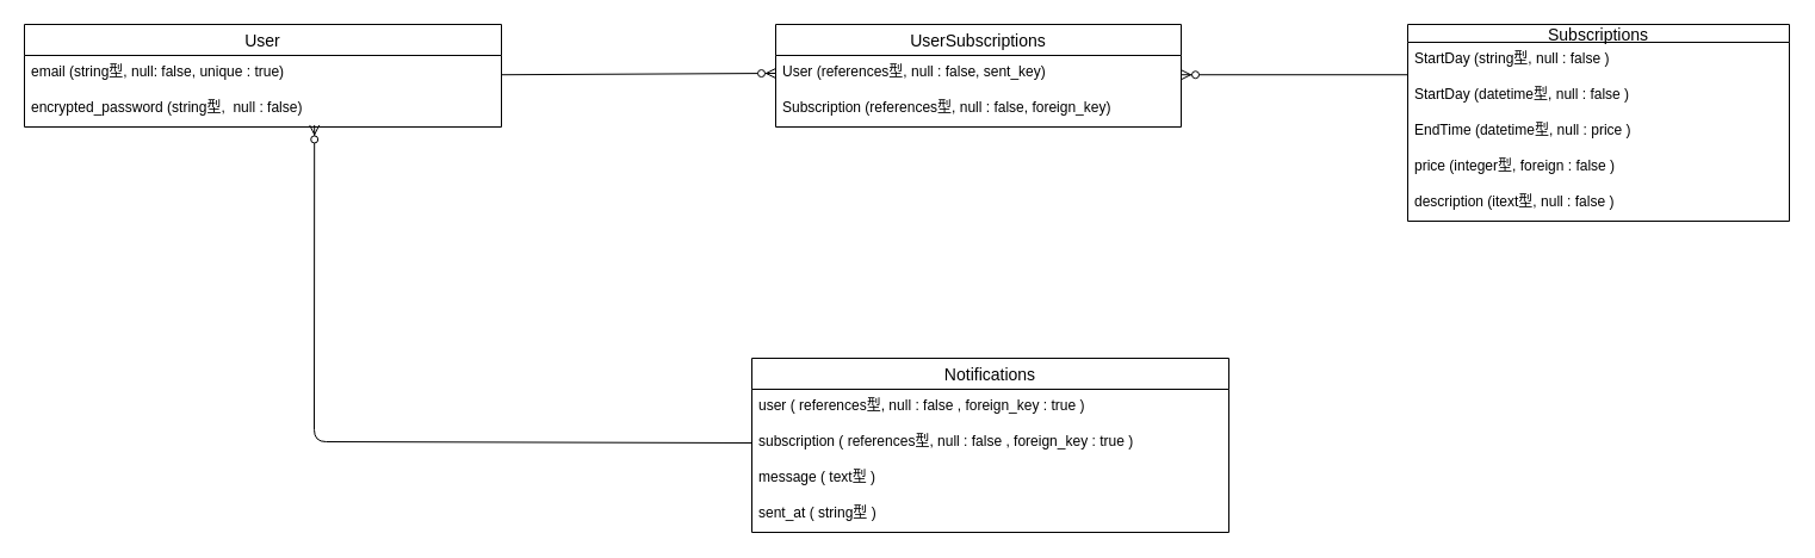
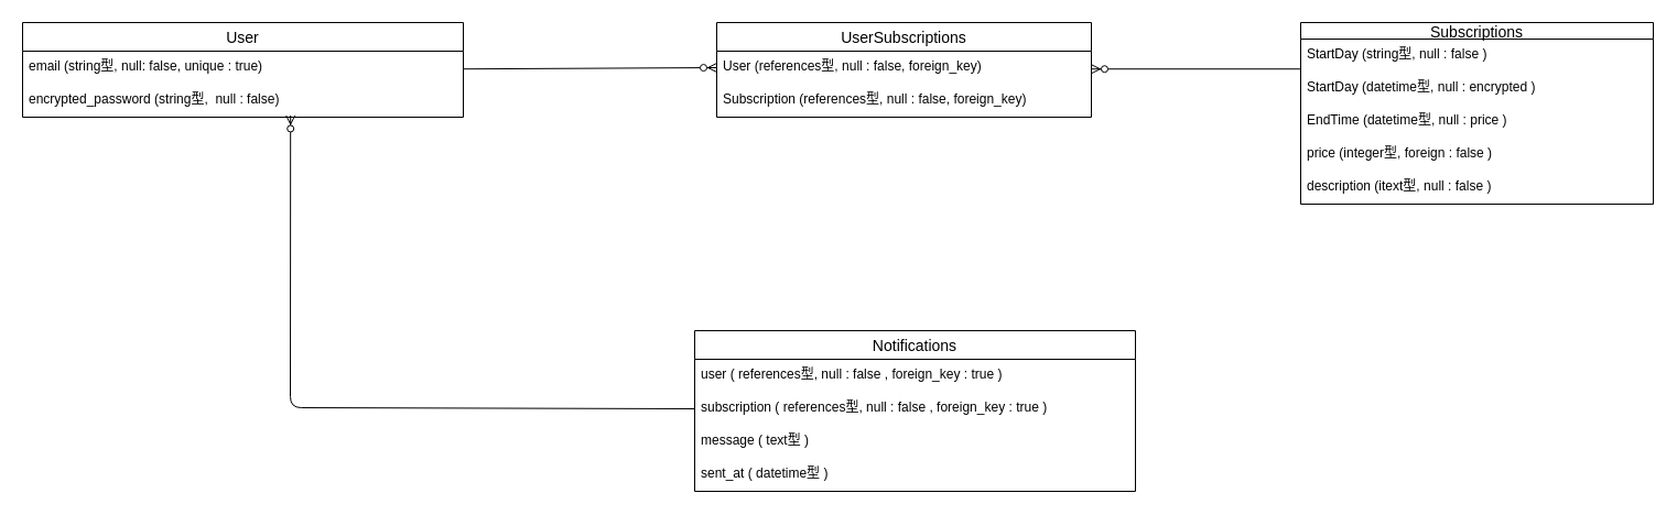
  <mxCell id="0" />
  <mxCell id="1" parent="0" />
  <mxCell id="2" value="User" style="swimlane;fontStyle=0;childLayout=stackLayout;horizontal=1;startSize=26;horizontalStack=0;resizeParent=1;resizeParentMax=0;resizeLast=0;collapsible=1;marginBottom=0;align=center;fontSize=14;" parent="1" vertex="1"><mxGeometry x="20" width="400" height="86" as="geometry" y="20" /></mxCell>
  <mxCell id="3" value="email (string型, null: false, unique : true)" style="text;strokeColor=none;fillColor=none;spacingLeft=4;spacingRight=4;overflow=hidden;rotatable=0;points=[[0,0.5],[1,0.5]];portConstraint=eastwest;fontSize=12;" parent="2" vertex="1"><mxGeometry y="26" width="400" height="30" as="geometry" /></mxCell>
  <mxCell id="4" value="encrypted_password (string型,  null : false)&#10;" style="text;strokeColor=none;fillColor=none;spacingLeft=4;spacingRight=4;overflow=hidden;rotatable=0;points=[[0,0.5],[1,0.5]];portConstraint=eastwest;fontSize=12;" parent="2" vertex="1"><mxGeometry y="56" width="400" height="30" as="geometry" /></mxCell>
  <mxCell id="5" value="UserSubscriptions" style="swimlane;fontStyle=0;childLayout=stackLayout;horizontal=1;startSize=26;horizontalStack=0;resizeParent=1;resizeParentMax=0;resizeLast=0;collapsible=1;marginBottom=0;align=center;fontSize=14;" parent="1" vertex="1"><mxGeometry x="650" width="340" height="86" as="geometry" y="20" /></mxCell>
- <mxCell id="6" value="User (references型, null : false, sent_key)" style="text;strokeColor=none;fillColor=none;spacingLeft=4;spacingRight=4;overflow=hidden;rotatable=0;points=[[0,0.5],[1,0.5]];portConstraint=eastwest;fontSize=12;" parent="5" vertex="1"><mxGeometry y="26" width="340" height="30" as="geometry" /></mxCell>
+ <mxCell id="6" value="User (references型, null : false, foreign_key)" style="text;strokeColor=none;fillColor=none;spacingLeft=4;spacingRight=4;overflow=hidden;rotatable=0;points=[[0,0.5],[1,0.5]];portConstraint=eastwest;fontSize=12;" parent="5" vertex="1"><mxGeometry y="26" width="340" height="30" as="geometry" /></mxCell>
  <mxCell id="7" value="Subscription (references型, null : false, foreign_key)" style="text;strokeColor=none;fillColor=none;spacingLeft=4;spacingRight=4;overflow=hidden;rotatable=0;points=[[0,0.5],[1,0.5]];portConstraint=eastwest;fontSize=12;" parent="5" vertex="1"><mxGeometry y="56" width="340" height="30" as="geometry" /></mxCell>
  <mxCell id="8" value="Subscriptions" style="swimlane;fontStyle=0;childLayout=stackLayout;horizontal=1;startSize=15;horizontalStack=0;resizeParent=1;resizeParentMax=0;resizeLast=0;collapsible=1;marginBottom=0;align=center;fontSize=14;" parent="1" vertex="1"><mxGeometry x="1180" width="320" height="165" as="geometry" y="20" /></mxCell>
  <mxCell id="9" value="StartDay (string型, null : false )" style="text;strokeColor=none;fillColor=none;spacingLeft=4;spacingRight=4;overflow=hidden;rotatable=0;points=[[0,0.5],[1,0.5]];portConstraint=eastwest;fontSize=12;" parent="8" vertex="1"><mxGeometry y="15" width="320" height="30" as="geometry" /></mxCell>
- <mxCell id="10" value="StartDay (datetime型, null : false )" style="text;strokeColor=none;fillColor=none;spacingLeft=4;spacingRight=4;overflow=hidden;rotatable=0;points=[[0,0.5],[1,0.5]];portConstraint=eastwest;fontSize=12;" parent="8" vertex="1"><mxGeometry y="45" width="320" height="30" as="geometry" /></mxCell>
+ <mxCell id="10" value="StartDay (datetime型, null : encrypted )" style="text;strokeColor=none;fillColor=none;spacingLeft=4;spacingRight=4;overflow=hidden;rotatable=0;points=[[0,0.5],[1,0.5]];portConstraint=eastwest;fontSize=12;" parent="8" vertex="1"><mxGeometry y="45" width="320" height="30" as="geometry" /></mxCell>
  <mxCell id="11" value="EndTime (datetime型, null : price )" style="text;strokeColor=none;fillColor=none;spacingLeft=4;spacingRight=4;overflow=hidden;rotatable=0;points=[[0,0.5],[1,0.5]];portConstraint=eastwest;fontSize=12;" parent="8" vertex="1"><mxGeometry y="75" width="320" height="30" as="geometry" /></mxCell>
  <mxCell id="12" value="price (integer型, foreign : false )" style="text;strokeColor=none;fillColor=none;spacingLeft=4;spacingRight=4;overflow=hidden;rotatable=0;points=[[0,0.5],[1,0.5]];portConstraint=eastwest;fontSize=12;" parent="8" vertex="1"><mxGeometry y="105" width="320" height="30" as="geometry" /></mxCell>
  <mxCell id="13" value="description (itext型, null : false )" style="text;strokeColor=none;fillColor=none;spacingLeft=4;spacingRight=4;overflow=hidden;rotatable=0;points=[[0,0.5],[1,0.5]];portConstraint=eastwest;fontSize=12;" parent="8" vertex="1"><mxGeometry y="135" width="320" height="30" as="geometry" /></mxCell>
  <mxCell id="14" value="Notifications" style="swimlane;fontStyle=0;childLayout=stackLayout;horizontal=1;startSize=26;horizontalStack=0;resizeParent=1;resizeParentMax=0;resizeLast=0;collapsible=1;marginBottom=0;align=center;fontSize=14;" parent="1" vertex="1"><mxGeometry x="630" y="300" width="400" height="146" as="geometry" /></mxCell>
  <mxCell id="15" value="user ( references型, null : false , foreign_key : true )" style="text;strokeColor=none;fillColor=none;spacingLeft=4;spacingRight=4;overflow=hidden;rotatable=0;points=[[0,0.5],[1,0.5]];portConstraint=eastwest;fontSize=12;" parent="14" vertex="1"><mxGeometry y="26" width="400" height="30" as="geometry" /></mxCell>
  <mxCell id="16" value="subscription ( references型, null : false , foreign_key : true )" style="text;strokeColor=none;fillColor=none;spacingLeft=4;spacingRight=4;overflow=hidden;rotatable=0;points=[[0,0.5],[1,0.5]];portConstraint=eastwest;fontSize=12;" parent="14" vertex="1"><mxGeometry y="56" width="400" height="30" as="geometry" /></mxCell>
  <mxCell id="17" value="message ( text型 )&#10;" style="text;strokeColor=none;fillColor=none;spacingLeft=4;spacingRight=4;overflow=hidden;rotatable=0;points=[[0,0.5],[1,0.5]];portConstraint=eastwest;fontSize=12;" parent="14" vertex="1"><mxGeometry y="86" width="400" height="30" as="geometry" /></mxCell>
- <mxCell id="18" value="sent_at ( string型 )&#10;" style="text;strokeColor=none;fillColor=none;spacingLeft=4;spacingRight=4;overflow=hidden;rotatable=0;points=[[0,0.5],[1,0.5]];portConstraint=eastwest;fontSize=12;" parent="14" vertex="1"><mxGeometry y="116" width="400" height="30" as="geometry" /></mxCell>
+ <mxCell id="18" value="sent_at ( datetime型 )&#10;" style="text;strokeColor=none;fillColor=none;spacingLeft=4;spacingRight=4;overflow=hidden;rotatable=0;points=[[0,0.5],[1,0.5]];portConstraint=eastwest;fontSize=12;" parent="14" vertex="1"><mxGeometry y="116" width="400" height="30" as="geometry" /></mxCell>
  <mxCell id="19" value="" style="fontSize=12;html=1;endArrow=ERzeroToMany;endFill=1;entryX=0;entryY=0.5;entryDx=0;entryDy=0;" edge="1" parent="1" target="6"><mxGeometry width="100" height="100" relative="1" as="geometry"><mxPoint x="420" y="62.23" as="sourcePoint" /><mxPoint x="610" y="62.23" as="targetPoint" /></mxGeometry></mxCell>
  <mxCell id="20" value="" style="fontSize=12;html=1;endArrow=ERzeroToMany;endFill=1;" edge="1" parent="1"><mxGeometry width="100" height="100" relative="1" as="geometry"><mxPoint x="1180" y="62.23" as="sourcePoint" /><mxPoint x="990" y="62.23" as="targetPoint" /></mxGeometry></mxCell>
  <mxCell id="21" value="" style="fontSize=12;html=1;endArrow=ERzeroToMany;endFill=1;entryX=0.608;entryY=0.948;entryDx=0;entryDy=0;entryPerimeter=0;exitX=0;exitY=0.5;exitDx=0;exitDy=0;" edge="1" parent="1" source="16" target="4"><mxGeometry width="100" height="100" relative="1" as="geometry"><mxPoint x="260" y="575.641" as="sourcePoint" /><mxPoint x="290" y="170" as="targetPoint" /><Array as="points"><mxPoint x="263" y="370" /></Array></mxGeometry></mxCell>
